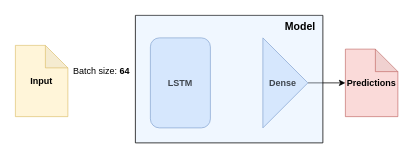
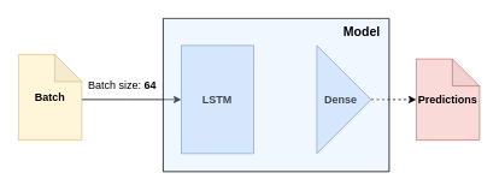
  <mxCell id="0" />
  <mxCell id="1" parent="0" />
- <mxCell id="2" value="&lt;font size=&quot;1&quot;&gt;&lt;b style=&quot;font-size: 12px;&quot;&gt;LSTM&lt;/b&gt;&lt;/font&gt;" style="whiteSpace=wrap;html=1;fillColor=#dae8fc;strokeColor=#6c8ebf;rounded=1;" vertex="1" parent="1"><mxGeometry x="200" y="50" width="80" height="120" as="geometry" /></mxCell>
- <mxCell id="3" style="edgeStyle=orthogonalEdgeStyle;rounded=0;orthogonalLoop=1;jettySize=auto;html=1;entryX=0;entryY=0.5;entryDx=0;entryDy=0;entryPerimeter=0;" edge="1" parent="1" source="4" target="5"><mxGeometry relative="1" as="geometry" /></mxCell>
+ <mxCell id="2" value="&lt;font size=&quot;1&quot;&gt;&lt;b style=&quot;font-size: 12px;&quot;&gt;LSTM&lt;/b&gt;&lt;/font&gt;" style="rounded=0;whiteSpace=wrap;html=1;fillColor=#dae8fc;strokeColor=#6c8ebf;" vertex="1" parent="1"><mxGeometry x="200" y="50" width="80" height="120" as="geometry" /></mxCell>
+ <mxCell id="3" style="edgeStyle=orthogonalEdgeStyle;rounded=0;orthogonalLoop=1;jettySize=auto;html=1;entryX=0;entryY=0.5;entryDx=0;entryDy=0;entryPerimeter=0;dashed=1;" edge="1" parent="1" source="4" target="5"><mxGeometry relative="1" as="geometry" /></mxCell>
  <mxCell id="4" value="&lt;b style=&quot;&quot;&gt;&lt;span style=&quot;white-space: pre;&quot;&gt;&amp;nbsp; &lt;/span&gt;Dense&lt;/b&gt;" style="triangle;whiteSpace=wrap;html=1;align=left;fillColor=#dae8fc;strokeColor=#6c8ebf;" vertex="1" parent="1"><mxGeometry x="350" y="50" width="60" height="120" as="geometry" /></mxCell>
  <mxCell id="5" value="&lt;b&gt;&lt;font style=&quot;font-size: 12px;&quot;&gt;Predictions&lt;/font&gt;&lt;/b&gt;" style="shape=note;whiteSpace=wrap;html=1;backgroundOutline=1;darkOpacity=0.05;fillColor=#f8cecc;strokeColor=#b85450;opacity=75;" vertex="1" parent="1"><mxGeometry x="460" y="65" width="70" height="90" as="geometry" /></mxCell>
+ <mxCell id="6" style="edgeStyle=orthogonalEdgeStyle;rounded=0;orthogonalLoop=1;jettySize=auto;html=1;entryX=0;entryY=0.5;entryDx=0;entryDy=0;exitX=0;exitY=1;exitDx=0;exitDy=0;" edge="1" parent="1" source="7" target="2"><mxGeometry relative="1" as="geometry"><mxPoint x="100" y="110" as="sourcePoint" /><Array as="points"><mxPoint x="140" y="110" /><mxPoint x="140" y="110" /></Array></mxGeometry></mxCell>
  <mxCell id="7" value="Batch size: &lt;b&gt;64&lt;/b&gt;" style="text;html=1;strokeColor=none;fillColor=none;align=center;verticalAlign=middle;whiteSpace=wrap;rounded=0;" vertex="1" parent="1"><mxGeometry x="90" y="80" width="90" height="30" as="geometry" /></mxCell>
- <mxCell id="8" value="&lt;b&gt;&lt;font style=&quot;font-size: 12px;&quot;&gt;Input&lt;/font&gt;&lt;/b&gt;" style="shape=note;whiteSpace=wrap;html=1;backgroundOutline=1;darkOpacity=0.05;fillColor=#fff2cc;strokeColor=#d6b656;opacity=75;" vertex="1" parent="1"><mxGeometry x="20" y="60" width="70" height="95" as="geometry" /></mxCell>
+ <mxCell id="8" value="&lt;b&gt;&lt;font style=&quot;font-size: 12px;&quot;&gt;Batch&lt;/font&gt;&lt;/b&gt;" style="shape=note;whiteSpace=wrap;html=1;backgroundOutline=1;darkOpacity=0.05;fillColor=#fff2cc;strokeColor=#d6b656;opacity=75;" vertex="1" parent="1"><mxGeometry x="20" y="60" width="70" height="95" as="geometry" /></mxCell>
  <mxCell id="9" value="" style="swimlane;startSize=0;swimlaneFillColor=#CCE5FF;fillOpacity=30;" vertex="1" parent="1"><mxGeometry x="180" y="20" width="250" height="170" as="geometry" /></mxCell>
  <mxCell id="10" value="Model" style="text;html=1;strokeColor=none;fillColor=none;align=center;verticalAlign=middle;whiteSpace=wrap;rounded=0;fontStyle=1;fontSize=14;" vertex="1" parent="9"><mxGeometry x="190" width="60" height="30" as="geometry" /></mxCell>
